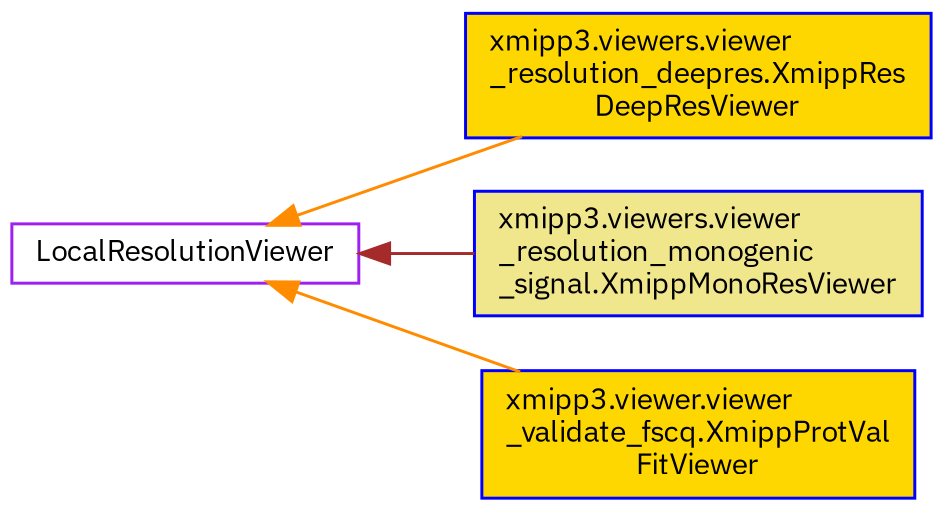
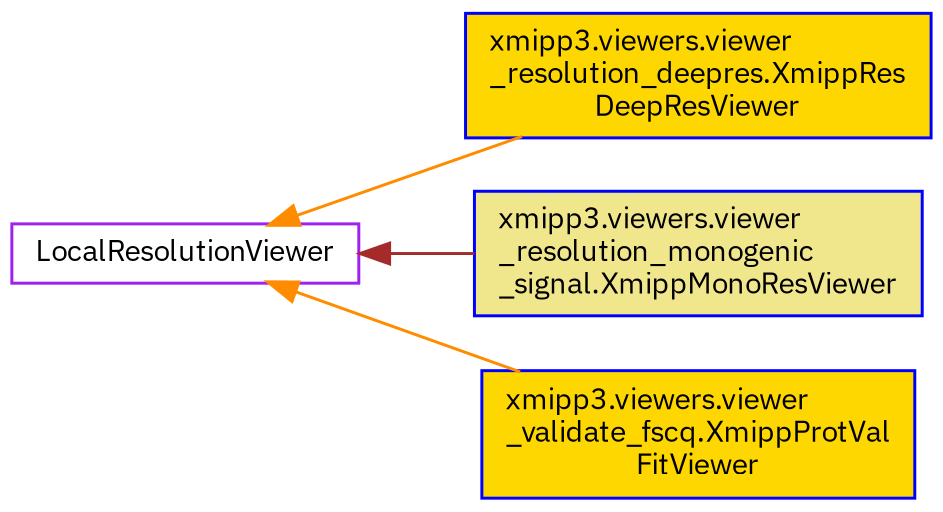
  digraph {
    rankdir=LR
    fontname="IBM Plex Sans"
    node [color=blue fillcolor=gold fontname="IBM Plex Sans" fontsize=10 shape=record style=filled]
    edge [color=darkorange dir=back fontname="IBM Plex Sans" fontsize=10 labelfontname=Helvetica labelfontsize=10 style=solid]
    n1 [color=purple fillcolor=white height=0.2 label=LocalResolutionViewer width=0.4]
    n2 [height=0.2 label="xmipp3.viewers.viewer\l_resolution_deepres.XmippRes\lDeepResViewer" width=0.4]
    n3 [fillcolor=khaki height=0.2 label="xmipp3.viewers.viewer\l_resolution_monogenic\l_signal.XmippMonoResViewer" width=0.4]
-   n4 [height=0.2 label="xmipp3.viewer.viewer\l_validate_fscq.XmippProtVal\lFitViewer" width=0.4]
+   n4 [height=0.2 label="xmipp3.viewers.viewer\l_validate_fscq.XmippProtVal\lFitViewer" width=0.4]
    n1 -> n2
    n1 -> n3 [color=brown]
    n1 -> n4
  }
